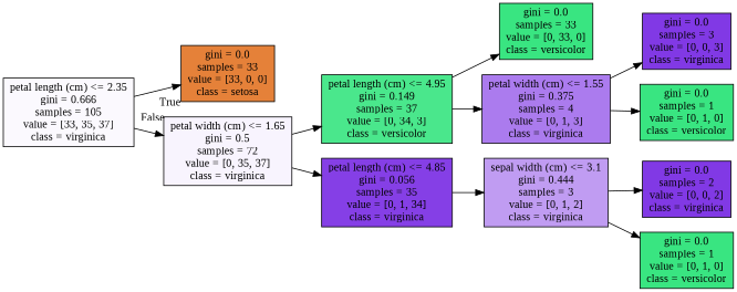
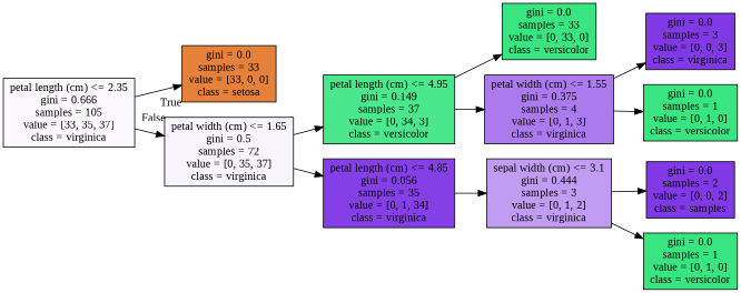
  digraph {
    fontname="Liberation Serif"
    rankdir=LR
    node [color=black fillcolor="#39e581" fontname="Liberation Serif" shape=box style=filled]
    edge [fontname="Liberation Serif"]
    n1 [fillcolor="#fbf9fe" label="petal length (cm) <= 2.35\ngini = 0.666\nsamples = 105\nvalue = [33, 35, 37]\nclass = virginica"]
    n2 [fillcolor="#e58139" label="gini = 0.0\nsamples = 33\nvalue = [33, 0, 0]\nclass = setosa"]
    n3 [fillcolor="#f8f4fe" label="petal width (cm) <= 1.65\ngini = 0.5\nsamples = 72\nvalue = [0, 35, 37]\nclass = virginica"]
    n4 [fillcolor="#4ae78c" label="petal length (cm) <= 4.95\ngini = 0.149\nsamples = 37\nvalue = [0, 34, 3]\nclass = versicolor"]
    n5 [fillcolor="#853fe6" label="petal length (cm) <= 4.85\ngini = 0.056\nsamples = 35\nvalue = [0, 1, 34]\nclass = virginica"]
    n6 [label="gini = 0.0\nsamples = 33\nvalue = [0, 33, 0]\nclass = versicolor"]
    n7 [fillcolor="#ab7bee" label="petal width (cm) <= 1.55\ngini = 0.375\nsamples = 4\nvalue = [0, 1, 3]\nclass = virginica"]
    n8 [fillcolor="#c09cf2" label="sepal width (cm) <= 3.1\ngini = 0.444\nsamples = 3\nvalue = [0, 1, 2]\nclass = virginica"]
    n9 [fillcolor="#8139e5" label="gini = 0.0\nsamples = 3\nvalue = [0, 0, 3]\nclass = virginica"]
    n10 [label="gini = 0.0\nsamples = 1\nvalue = [0, 1, 0]\nclass = versicolor"]
-   n11 [fillcolor="#8139e5" label="gini = 0.0\nsamples = 2\nvalue = [0, 0, 2]\nclass = virginica"]
+   n11 [fillcolor="#8139e5" label="gini = 0.0\nsamples = 2\nvalue = [0, 0, 2]\nclass = samples"]
    n12 [label="gini = 0.0\nsamples = 1\nvalue = [0, 1, 0]\nclass = versicolor"]
    n1 -> n2 [headlabel=True labelangle=45 labeldistance=2.5]
    n1 -> n3 [headlabel=False labelangle=-45 labeldistance=2.5]
    n3 -> n4
    n3 -> n5
    n4 -> n6
    n4 -> n7
    n5 -> n8
    n7 -> n9
    n7 -> n10
    n8 -> n11
    n8 -> n12
  }
